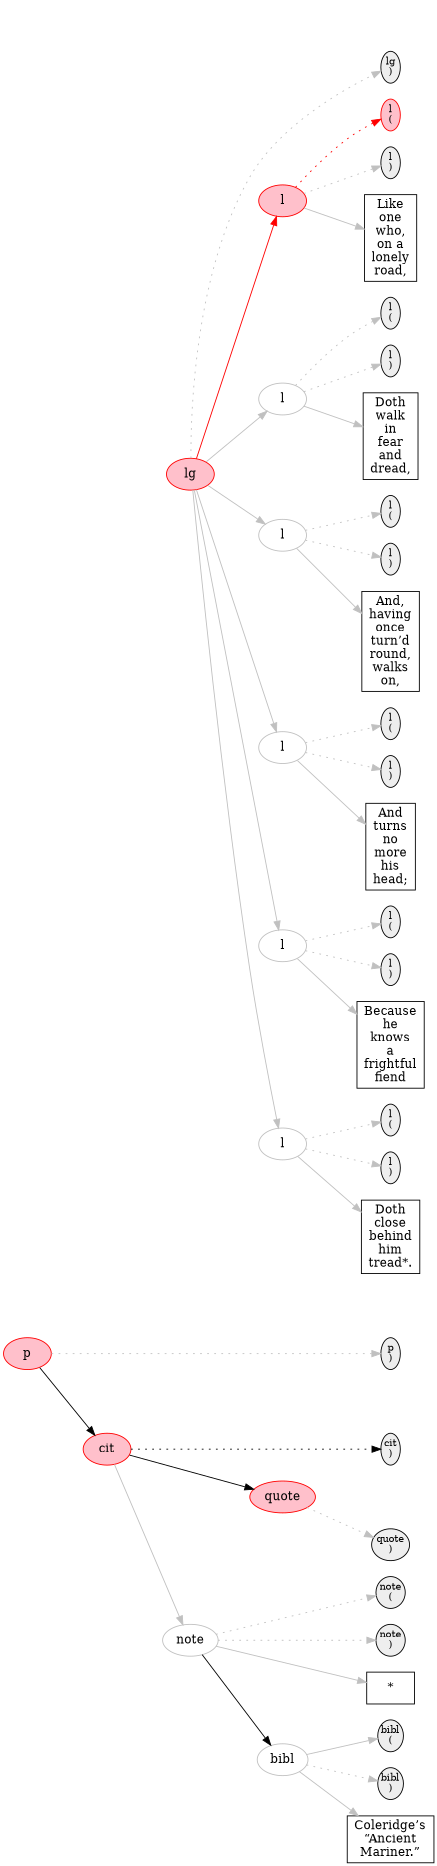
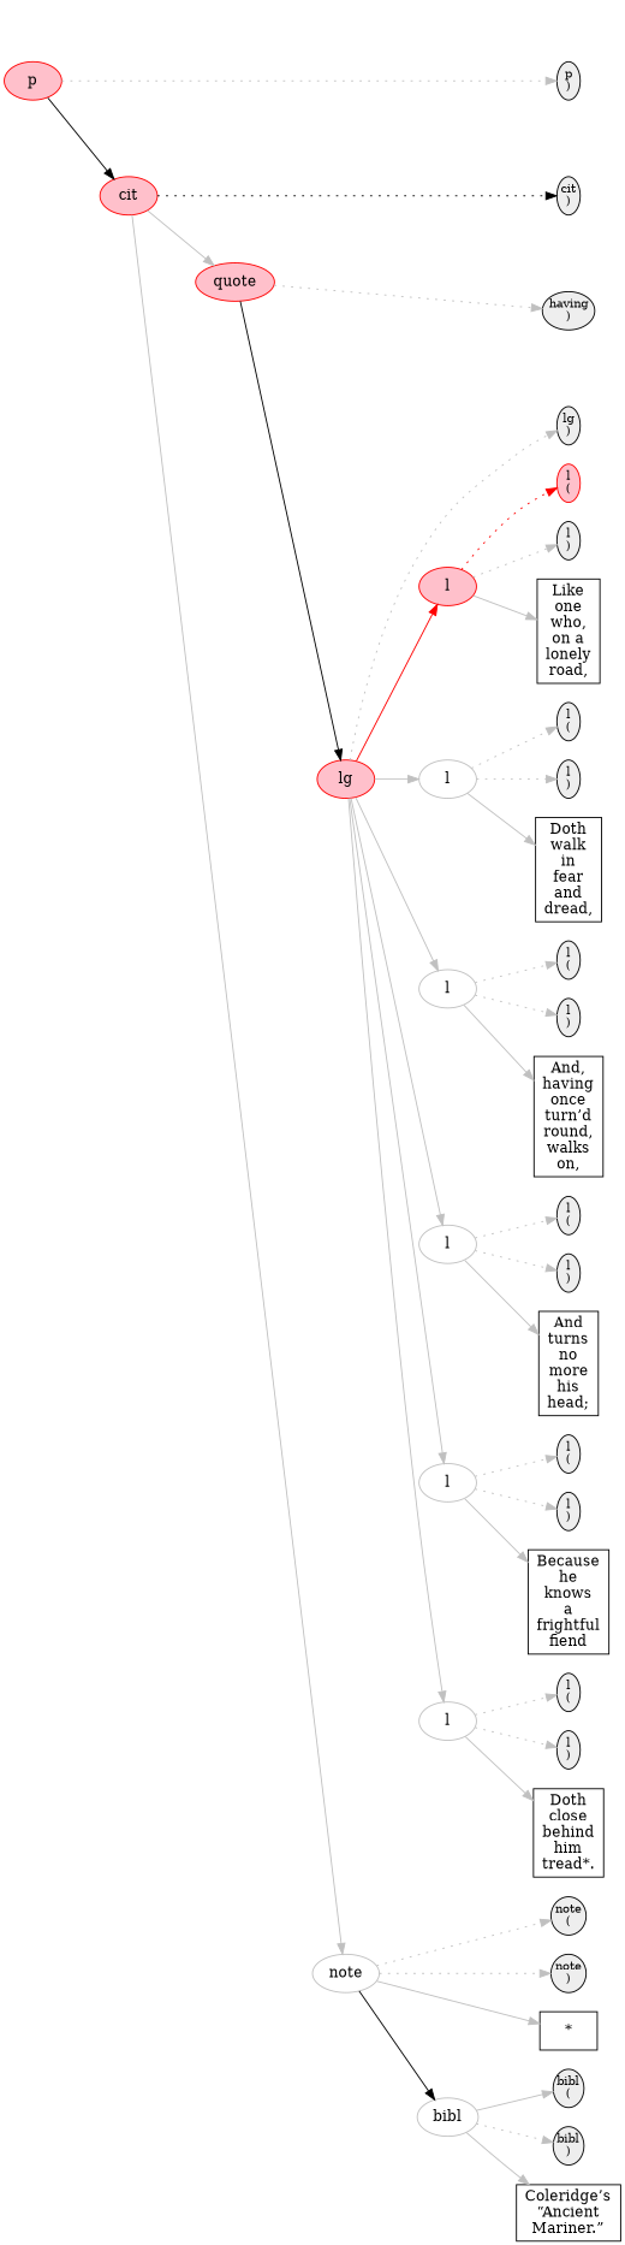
  digraph {
    rankdir=LR
    node [color=black fillcolor="#EEEEEE" fontsize=11 margin=0 ordering=out shape=ellipse style=filled]
    edge [color=gray style=solid]
    n1 [color=transparent label="p\n(" style=invis width=0.3]
    n2 [label="p\n)" width=0.3]
    n3 [color=transparent label="cit\n(" style=invis width=0.3]
    n4 [label="cit\n)" width=0.3]
    n5 [color=transparent label="quote\n(" style=invis width=0.3]
-   n6 [label="quote\n)" width=0.3]
+   n6 [label="having\n)" width=0.3]
    n7 [color=transparent label="lg\n(" style=invis width=0.3]
    n8 [label="lg\n)" width=0.3]
    n9 [color=red fillcolor=pink label="l\n(" width=0.3]
    n10 [label="l\n)" width=0.3]
    n11 [label="Like\none\nwho,\non a\nlonely\nroad," shape=box fillcolor="" fontsize="" margin="" style=""]
    n12 [label="l\n(" width=0.3]
    n13 [label="l\n)" width=0.3]
    n14 [label="Doth\nwalk\nin\nfear\nand\ndread," shape=box fillcolor="" fontsize="" margin="" style=""]
    n15 [label="l\n(" width=0.3]
    n16 [label="l\n)" width=0.3]
    n17 [label="And,\nhaving\nonce\nturn’d\nround,\nwalks\non," shape=box fillcolor="" fontsize="" margin="" style=""]
    n18 [label="l\n(" width=0.3]
    n19 [label="l\n)" width=0.3]
    n20 [label="And\nturns\nno\nmore\nhis\nhead;" shape=box fillcolor="" fontsize="" margin="" style=""]
    n21 [label="l\n(" width=0.3]
    n22 [label="l\n)" width=0.3]
    n23 [label="Because\nhe\nknows\na\nfrightful\nfiend" shape=box fillcolor="" fontsize="" margin="" style=""]
    n24 [label="l\n(" width=0.3]
    n25 [label="l\n)" width=0.3]
    n26 [label="Doth\nclose\nbehind\nhim\ntread*." shape=box fillcolor="" fontsize="" margin="" style=""]
    n27 [label="note\n(" width=0.3]
    n28 [label="note\n)" width=0.3]
    n29 [label="*\n" shape=box fillcolor="" fontsize="" margin="" style=""]
    n30 [label="bibl\n(" width=0.3]
    n31 [label="bibl\n)" width=0.3]
    n32 [label="Coleridge’s\n“Ancient\nMariner.”" shape=box fillcolor="" fontsize="" margin="" style=""]
    n33 [color=red fillcolor=pink label=p shape=oval fontsize="" margin=""]
    n34 [color=red fillcolor=pink label=cit shape=oval fontsize="" margin=""]
    n35 [color=red fillcolor=pink label=quote shape=oval fontsize="" margin=""]
    n36 [color=gray label=note shape=oval fillcolor="" fontsize="" margin="" style=""]
    n37 [color=red fillcolor=pink label=lg shape=oval fontsize="" margin=""]
    n38 [color=gray label=bibl shape=oval fillcolor="" fontsize="" margin="" style=""]
    n39 [color=red fillcolor=pink label=l shape=oval fontsize="" margin=""]
    n40 [color=gray label=l shape=oval fillcolor="" fontsize="" margin="" style=""]
    n41 [color=gray label=l shape=oval fillcolor="" fontsize="" margin="" style=""]
    n42 [color=gray label=l shape=oval fillcolor="" fontsize="" margin="" style=""]
    n43 [color=gray label=l shape=oval fillcolor="" fontsize="" margin="" style=""]
    n44 [color=gray label=l shape=oval fillcolor="" fontsize="" margin="" style=""]
    subgraph sub_1 {
      rank=same
      n1
      n2
      n3
      n4
      n5
      n6
      n7
      n8
      n9
      n10
      n11
      n12
      n13
      n14
      n15
      n16
      n17
      n18
      n19
      n20
      n21
      n22
      n23
      n24
      n25
      n26
      n27
      n28
      n29
      n30
      n31
      n32
    }
    n33 -> n1 [arrowhead=none color=red style=invis]
    n33 -> n2 [style=dotted]
    n33 -> n34 [color=black]
    n34 -> n3 [arrowhead=none color=red style=invis]
    n34 -> n4 [color=black style=dotted]
-   n34 -> n35 [color=black]
+   n34 -> n35
    n34 -> n36
    n35 -> n5 [arrowhead=none color=red style=invis]
    n35 -> n6 [style=dotted]
+   n35 -> n37 [color=black]
    n36 -> n27 [style=dotted]
    n36 -> n28 [style=dotted]
    n36 -> n29
    n36 -> n38 [color=black]
    n37 -> n7 [arrowhead=none color=red style=invis]
    n37 -> n8 [style=dotted]
    n37 -> n39 [color=red]
    n37 -> n40
    n37 -> n41
    n37 -> n42
    n37 -> n43
    n37 -> n44
    n38 -> n30
    n38 -> n31 [style=dotted]
    n38 -> n32
    n39 -> n9 [color=red style=dotted]
    n39 -> n10 [style=dotted]
    n39 -> n11
    n40 -> n12 [style=dotted]
    n40 -> n13 [style=dotted]
    n40 -> n14
    n41 -> n15 [style=dotted]
    n41 -> n16 [style=dotted]
    n41 -> n17
    n42 -> n18 [style=dotted]
    n42 -> n19 [style=dotted]
    n42 -> n20
    n43 -> n21 [style=dotted]
    n43 -> n22 [style=dotted]
    n43 -> n23
    n44 -> n24 [style=dotted]
    n44 -> n25 [style=dotted]
    n44 -> n26
  }
